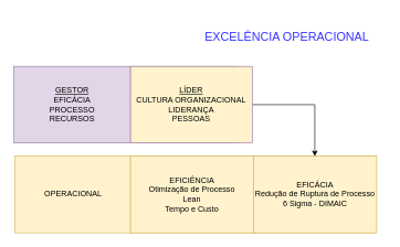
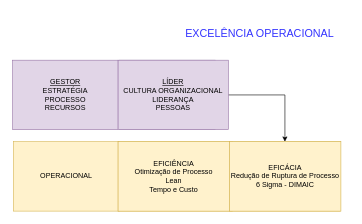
  <mxCell id="0" />
  <mxCell id="1" parent="0" />
  <mxCell id="2" value="&lt;span style=&quot;font-size: 18px;&quot;&gt;EXCELÊNCIA OPERACIONAL&lt;/span&gt;" style="text;html=1;align=center;verticalAlign=middle;whiteSpace=wrap;rounded=0;fontColor=#3333FF;" vertex="1" parent="1"><mxGeometry x="284" y="20" width="297" height="70" as="geometry" /></mxCell>
- <mxCell id="3" value="&lt;u&gt;GESTOR&lt;/u&gt;&lt;div&gt;EFICÁCIA&lt;/div&gt;&lt;div&gt;PROCESSO&lt;/div&gt;&lt;div&gt;RECURSOS&lt;/div&gt;" style="rounded=0;whiteSpace=wrap;html=1;fillColor=#e1d5e7;strokeColor=#9673a6;" vertex="1" parent="1"><mxGeometry x="20" y="100" width="176" height="116" as="geometry" /></mxCell>
+ <mxCell id="3" value="&lt;u&gt;GESTOR&lt;/u&gt;&lt;div&gt;ESTRATÉGIA&lt;/div&gt;&lt;div&gt;PROCESSO&lt;/div&gt;&lt;div&gt;RECURSOS&lt;/div&gt;" style="rounded=0;whiteSpace=wrap;html=1;fillColor=#e1d5e7;strokeColor=#9673a6;" vertex="1" parent="1"><mxGeometry x="20" y="100" width="176" height="116" as="geometry" /></mxCell>
  <mxCell id="4" value="" style="rounded=0;whiteSpace=wrap;html=1;fillColor=#e1d5e7;strokeColor=#9673a6;" vertex="1" parent="1"><mxGeometry x="198" y="100" width="160" height="116" as="geometry" /></mxCell>
  <mxCell id="5" value="OPERACIONAL" style="rounded=0;whiteSpace=wrap;html=1;fillColor=#fff2cc;strokeColor=#d6b656;" vertex="1" parent="1"><mxGeometry x="21" y="236" width="177" height="116" as="geometry" /></mxCell>
  <mxCell id="6" value="EFICIÊNCIA&amp;nbsp;" style="rounded=0;whiteSpace=wrap;html=1;fillColor=#fff2cc;strokeColor=#d6b656;" vertex="1" parent="1"><mxGeometry x="196" y="236" width="191" height="116" as="geometry" /></mxCell>
  <mxCell id="7" value="" style="rounded=0;whiteSpace=wrap;html=1;fillColor=#fff2cc;strokeColor=#d6b656;" vertex="1" parent="1"><mxGeometry x="382" y="236" width="185" height="116" as="geometry" /></mxCell>
  <mxCell id="8" style="edgeStyle=orthogonalEdgeStyle;rounded=0;orthogonalLoop=1;jettySize=auto;html=1;entryX=0.5;entryY=0;entryDx=0;entryDy=0;exitX=1;exitY=0.5;exitDx=0;exitDy=0;" edge="1" parent="1" source="9" target="7"><mxGeometry relative="1" as="geometry"><mxPoint x="438" y="224" as="targetPoint" /></mxGeometry></mxCell>
- <mxCell id="9" value="&lt;u&gt;LÍDER&lt;/u&gt;&lt;br&gt;&lt;div&gt;CULTURA ORGANIZACIONAL&lt;/div&gt;&lt;div&gt;LIDERANÇA&lt;/div&gt;&lt;div&gt;PESSOAS&lt;/div&gt;" style="rounded=0;whiteSpace=wrap;html=1;fillColor=#fff2cc;strokeColor=#9673a6;" vertex="1" parent="1"><mxGeometry x="196" y="100" width="184" height="116" as="geometry" /></mxCell>
+ <mxCell id="9" value="&lt;u&gt;LÍDER&lt;/u&gt;&lt;br&gt;&lt;div&gt;CULTURA ORGANIZACIONAL&lt;/div&gt;&lt;div&gt;LIDERANÇA&lt;/div&gt;&lt;div&gt;PESSOAS&lt;/div&gt;" style="rounded=0;whiteSpace=wrap;html=1;fillColor=#e1d5e7;strokeColor=#9673a6;" vertex="1" parent="1"><mxGeometry x="196" y="100" width="184" height="116" as="geometry" /></mxCell>
  <mxCell id="10" value="EFICIÊNCIA&lt;br&gt;&lt;div&gt;Otimização de Processo&lt;/div&gt;&lt;div&gt;&lt;span style=&quot;background-color: transparent; color: light-dark(rgb(0, 0, 0), rgb(255, 255, 255));&quot;&gt;Lean&lt;/span&gt;&lt;/div&gt;&lt;div&gt;&lt;span style=&quot;background-color: transparent; color: light-dark(rgb(0, 0, 0), rgb(255, 255, 255));&quot;&gt;Tempo e Custo&lt;/span&gt;&lt;/div&gt;" style="rounded=0;whiteSpace=wrap;html=1;fillColor=#fff2cc;strokeColor=#d6b656;" vertex="1" parent="1"><mxGeometry x="196" y="236" width="186" height="116" as="geometry" /></mxCell>
  <mxCell id="11" value="EFICÁCIA&lt;br&gt;&lt;div&gt;Redução de Ruptura de Processo&lt;/div&gt;&lt;div&gt;6 Sigma - DIMAIC&lt;/div&gt;" style="rounded=0;whiteSpace=wrap;html=1;fillColor=#fff2cc;strokeColor=#d6b656;" vertex="1" parent="1"><mxGeometry x="382" y="236" width="186" height="116" as="geometry" /></mxCell>
